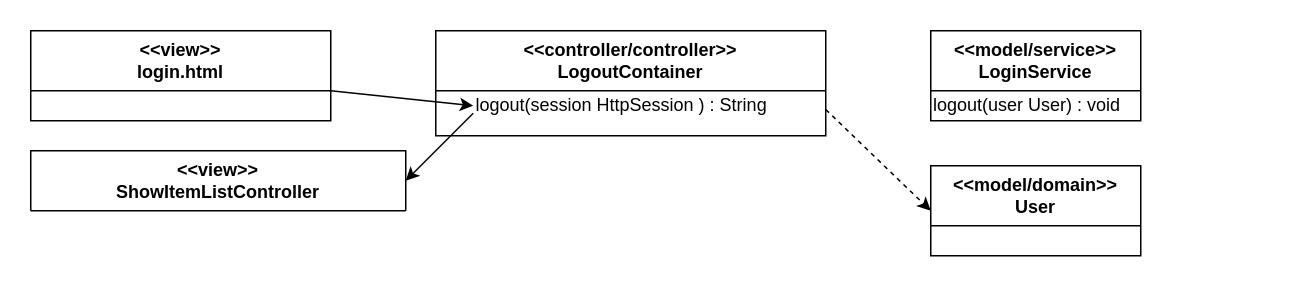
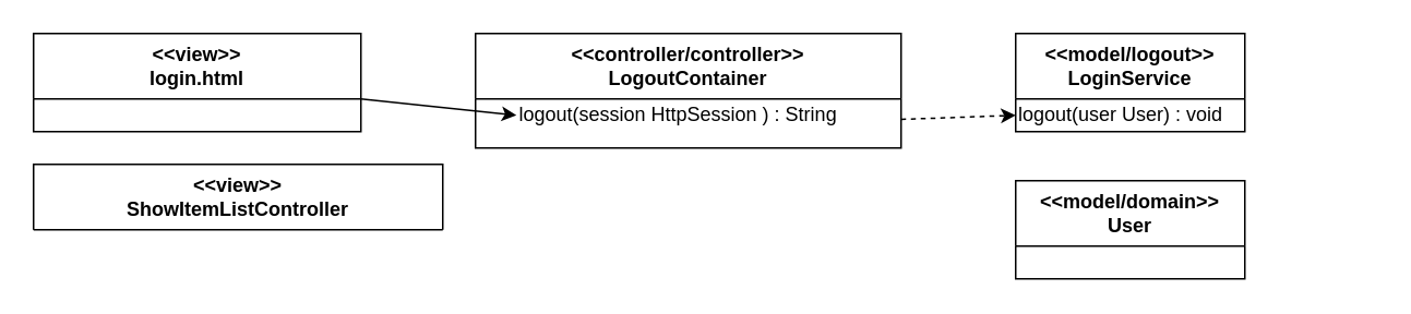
  <mxCell id="0" />
  <mxCell id="1" parent="0" />
- <mxCell id="2" style="edgeStyle=none;html=1;exitX=0;exitY=0.75;exitDx=0;exitDy=0;entryX=1;entryY=0.5;entryDx=0;entryDy=0;" edge="1" parent="1" source="6" target="11"><mxGeometry relative="1" as="geometry"><mxPoint x="290" y="90" as="sourcePoint" /></mxGeometry></mxCell>
- <mxCell id="4" style="edgeStyle=none;html=1;exitX=1;exitY=0.75;exitDx=0;exitDy=0;entryX=0;entryY=0.5;entryDx=0;entryDy=0;dashed=1;" edge="1" parent="1" source="5" target="9"><mxGeometry relative="1" as="geometry" /></mxCell>
+ <mxCell id="3" style="edgeStyle=none;html=1;exitX=1;exitY=0.75;exitDx=0;exitDy=0;entryX=0;entryY=0.5;entryDx=0;entryDy=0;dashed=1;" edge="1" parent="1" source="5" target="8"><mxGeometry relative="1" as="geometry" /></mxCell>
  <mxCell id="5" value="&amp;lt;&amp;lt;controller/controller&amp;gt;&amp;gt;&lt;br&gt;LogoutContainer" style="swimlane;whiteSpace=wrap;html=1;startSize=40;" vertex="1" parent="1"><mxGeometry x="290" y="20" width="260" height="70" as="geometry" /></mxCell>
  <mxCell id="6" value="logout(session HttpSession ) : String" style="text;strokeColor=none;align=left;fillColor=none;html=1;verticalAlign=middle;whiteSpace=wrap;rounded=0;horizontal=1;" vertex="1" parent="5"><mxGeometry x="25" y="40" width="210" height="20" as="geometry" /></mxCell>
- <mxCell id="7" value="&amp;lt;&amp;lt;model/service&amp;gt;&amp;gt;&lt;br&gt;LoginService" style="swimlane;whiteSpace=wrap;html=1;startSize=40;" vertex="1" parent="1"><mxGeometry x="620" y="20" width="140" height="60" as="geometry" /></mxCell>
+ <mxCell id="7" value="&amp;lt;&amp;lt;model/logout&amp;gt;&amp;gt;&lt;br&gt;LoginService" style="swimlane;whiteSpace=wrap;html=1;startSize=40;" vertex="1" parent="1"><mxGeometry x="620" y="20" width="140" height="60" as="geometry" /></mxCell>
  <mxCell id="8" value="logout(user User) : void" style="text;strokeColor=none;align=left;fillColor=none;html=1;verticalAlign=middle;whiteSpace=wrap;rounded=0;horizontal=1;" vertex="1" parent="7"><mxGeometry y="40" width="220" height="20" as="geometry" /></mxCell>
  <mxCell id="9" value="&amp;lt;&amp;lt;model/domain&amp;gt;&amp;gt;&lt;br&gt;User" style="swimlane;whiteSpace=wrap;html=1;startSize=40;" vertex="1" parent="1"><mxGeometry x="620" y="110" width="140" height="60" as="geometry" /></mxCell>
  <mxCell id="10" value="&amp;lt;&amp;lt;view&amp;gt;&amp;gt;&lt;br&gt;login.html" style="swimlane;whiteSpace=wrap;html=1;startSize=40;" vertex="1" parent="1"><mxGeometry x="20" y="20" width="200" height="60" as="geometry" /></mxCell>
  <mxCell id="11" value="&amp;lt;&amp;lt;view&amp;gt;&amp;gt;&lt;br&gt;ShowItemListController" style="swimlane;whiteSpace=wrap;html=1;startSize=40;" vertex="1" parent="1"><mxGeometry x="20" y="100" width="250" height="40" as="geometry" /></mxCell>
  <mxCell id="12" value="" style="endArrow=classic;html=1;entryX=0;entryY=0.5;entryDx=0;entryDy=0;" edge="1" parent="1" target="6"><mxGeometry width="50" height="50" relative="1" as="geometry"><mxPoint x="220" y="60" as="sourcePoint" /><mxPoint x="270" y="10" as="targetPoint" /></mxGeometry></mxCell>
